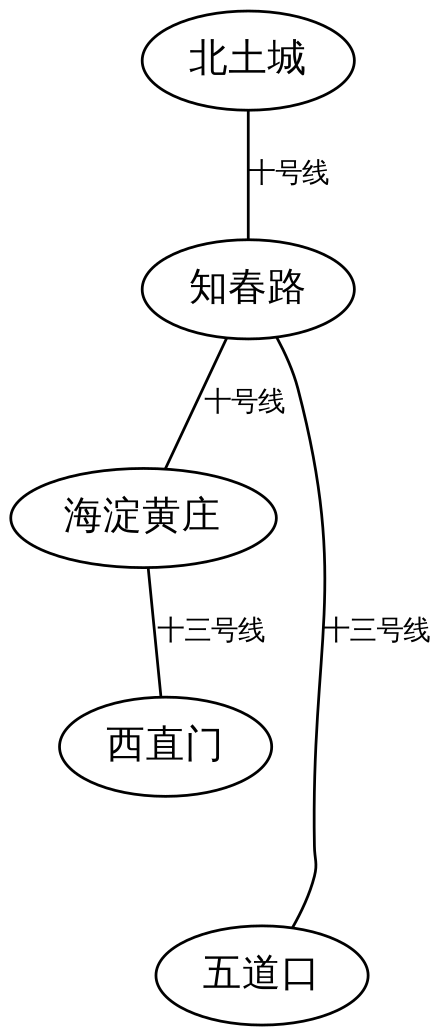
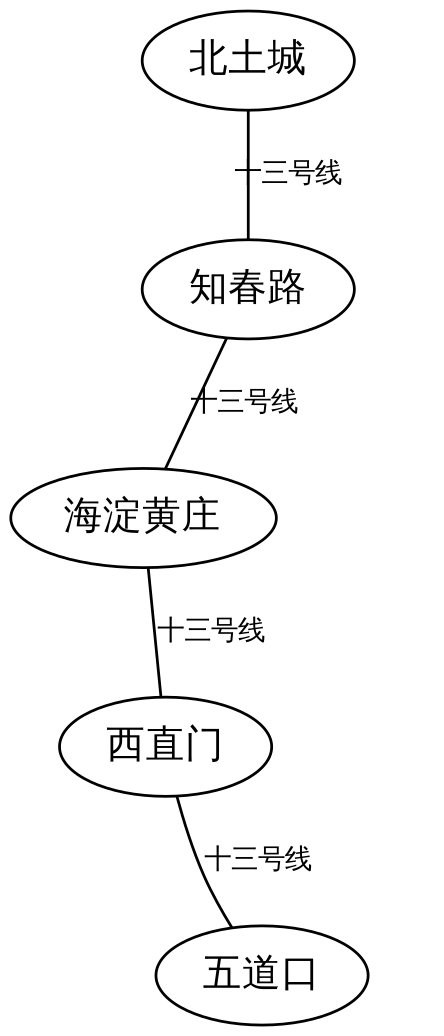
  graph {
    fontname="DejaVu Sans"
    node [fontname="DejaVu Sans"]
    edge [fontname="DejaVu Sans" fontsize="10pt"]
    "知春路"
    "海淀黄庄"
    "五道口"
    "西直门"
    "北土城"
-   "知春路" -- "海淀黄庄" [label="十号线"]
-   "知春路" -- "五道口" [label="十三号线"]
+   "知春路" -- "海淀黄庄" [label="十三号线"]
+   "西直门" -- "五道口" [label="十三号线"]
    "海淀黄庄" -- "西直门" [label="十三号线"]
-   "北土城" -- "知春路" [label="十号线"]
+   "北土城" -- "知春路" [label="十三号线"]
  }
